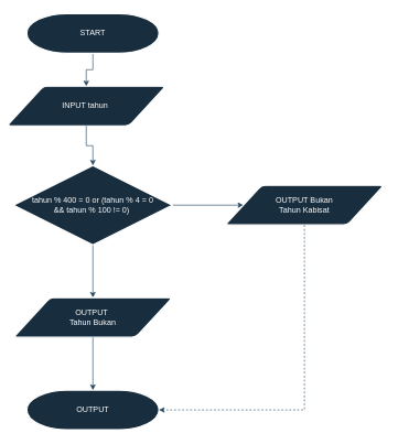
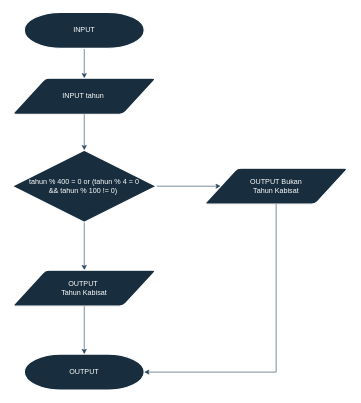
  <mxCell id="0" />
  <mxCell id="1" parent="0" />
  <mxCell id="2" style="edgeStyle=orthogonalEdgeStyle;rounded=0;orthogonalLoop=1;jettySize=auto;html=1;exitX=0.5;exitY=1;exitDx=0;exitDy=0;exitPerimeter=0;entryX=0.5;entryY=0;entryDx=0;entryDy=0;labelBackgroundColor=none;strokeColor=#23445D;fontColor=default;" edge="1" parent="1" source="3" target="4"><mxGeometry relative="1" as="geometry" /></mxCell>
- <mxCell id="3" value="START" style="strokeWidth=2;html=1;shape=mxgraph.flowchart.terminator;whiteSpace=wrap;labelBackgroundColor=none;fillColor=#182E3E;strokeColor=#FFFFFF;fontColor=#FFFFFF;" vertex="1" parent="1"><mxGeometry x="40" y="20" width="200" height="60" as="geometry" /></mxCell>
- <mxCell id="4" value="INPUT tahun&amp;nbsp;" style="shape=parallelogram;html=1;strokeWidth=2;perimeter=parallelogramPerimeter;whiteSpace=wrap;rounded=1;arcSize=12;size=0.23;labelBackgroundColor=none;fillColor=#182E3E;strokeColor=#FFFFFF;fontColor=#FFFFFF;" vertex="1" parent="1"><mxGeometry x="10" y="130" width="240" height="60" as="geometry" /></mxCell>
+ <mxCell id="3" value="INPUT" style="strokeWidth=2;html=1;shape=mxgraph.flowchart.terminator;whiteSpace=wrap;labelBackgroundColor=none;fillColor=#182E3E;strokeColor=#FFFFFF;fontColor=#FFFFFF;" vertex="1" parent="1"><mxGeometry x="40" y="20" width="200" height="60" as="geometry" /></mxCell>
+ <mxCell id="4" value="INPUT tahun&amp;nbsp;" style="shape=parallelogram;html=1;strokeWidth=2;perimeter=parallelogramPerimeter;whiteSpace=wrap;rounded=1;arcSize=12;size=0.23;labelBackgroundColor=none;fillColor=#182E3E;strokeColor=#FFFFFF;fontColor=#FFFFFF;" vertex="1" parent="1"><mxGeometry x="20" y="130" width="240" height="60" as="geometry" /></mxCell>
  <mxCell id="5" style="edgeStyle=orthogonalEdgeStyle;rounded=0;orthogonalLoop=1;jettySize=auto;html=1;exitX=1;exitY=0.5;exitDx=0;exitDy=0;exitPerimeter=0;labelBackgroundColor=none;strokeColor=#23445D;fontColor=default;" edge="1" parent="1" source="7" target="8"><mxGeometry relative="1" as="geometry" /></mxCell>
  <mxCell id="6" style="edgeStyle=orthogonalEdgeStyle;rounded=0;orthogonalLoop=1;jettySize=auto;html=1;exitX=0.5;exitY=1;exitDx=0;exitDy=0;exitPerimeter=0;entryX=0.5;entryY=0;entryDx=0;entryDy=0;labelBackgroundColor=none;strokeColor=#23445D;fontColor=default;" edge="1" parent="1" source="7" target="9"><mxGeometry relative="1" as="geometry" /></mxCell>
  <mxCell id="7" value="tahun % 400 = 0 or (tahun % 4 = 0&lt;br&gt;&amp;amp;&amp;amp; tahun % 100 != 0)&amp;nbsp;" style="strokeWidth=2;html=1;shape=mxgraph.flowchart.decision;whiteSpace=wrap;labelBackgroundColor=none;fillColor=#182E3E;strokeColor=#FFFFFF;fontColor=#FFFFFF;" vertex="1" parent="1"><mxGeometry x="20" y="250" width="240" height="120" as="geometry" /></mxCell>
  <mxCell id="8" value="OUTPUT Bukan&lt;br&gt;Tahun Kabisat" style="shape=parallelogram;html=1;strokeWidth=2;perimeter=parallelogramPerimeter;whiteSpace=wrap;rounded=1;arcSize=12;size=0.23;labelBackgroundColor=none;fillColor=#182E3E;strokeColor=#FFFFFF;fontColor=#FFFFFF;" vertex="1" parent="1"><mxGeometry x="340" y="280" width="240" height="60" as="geometry" /></mxCell>
- <mxCell id="9" value="OUTPUT&amp;nbsp;&lt;br&gt;Tahun Bukan" style="shape=parallelogram;html=1;strokeWidth=2;perimeter=parallelogramPerimeter;whiteSpace=wrap;rounded=1;arcSize=12;size=0.23;labelBackgroundColor=none;fillColor=#182E3E;strokeColor=#FFFFFF;fontColor=#FFFFFF;" vertex="1" parent="1"><mxGeometry x="20" y="450" width="240" height="60" as="geometry" /></mxCell>
+ <mxCell id="9" value="OUTPUT&amp;nbsp;&lt;br&gt;Tahun Kabisat" style="shape=parallelogram;html=1;strokeWidth=2;perimeter=parallelogramPerimeter;whiteSpace=wrap;rounded=1;arcSize=12;size=0.23;labelBackgroundColor=none;fillColor=#182E3E;strokeColor=#FFFFFF;fontColor=#FFFFFF;" vertex="1" parent="1"><mxGeometry x="20" y="450" width="240" height="60" as="geometry" /></mxCell>
  <mxCell id="10" value="OUTPUT" style="strokeWidth=2;html=1;shape=mxgraph.flowchart.terminator;whiteSpace=wrap;labelBackgroundColor=none;fillColor=#182E3E;strokeColor=#FFFFFF;fontColor=#FFFFFF;" vertex="1" parent="1"><mxGeometry x="40" y="590" width="200" height="60" as="geometry" /></mxCell>
  <mxCell id="11" style="edgeStyle=orthogonalEdgeStyle;rounded=0;orthogonalLoop=1;jettySize=auto;html=1;exitX=0.5;exitY=1;exitDx=0;exitDy=0;entryX=0.5;entryY=0;entryDx=0;entryDy=0;entryPerimeter=0;labelBackgroundColor=none;strokeColor=#23445D;fontColor=default;" edge="1" parent="1" source="4" target="7"><mxGeometry relative="1" as="geometry" /></mxCell>
  <mxCell id="12" style="edgeStyle=orthogonalEdgeStyle;rounded=0;orthogonalLoop=1;jettySize=auto;html=1;exitX=0.5;exitY=1;exitDx=0;exitDy=0;labelBackgroundColor=none;strokeColor=#23445D;fontColor=default;" edge="1" parent="1" source="9" target="10"><mxGeometry relative="1" as="geometry" /></mxCell>
- <mxCell id="13" style="edgeStyle=orthogonalEdgeStyle;rounded=0;orthogonalLoop=1;jettySize=auto;html=1;exitX=0.5;exitY=1;exitDx=0;exitDy=0;entryX=1;entryY=0.5;entryDx=0;entryDy=0;entryPerimeter=0;labelBackgroundColor=none;strokeColor=#23445D;fontColor=default;dashed=1;" edge="1" parent="1" source="8" target="10"><mxGeometry relative="1" as="geometry" /></mxCell>
+ <mxCell id="13" style="edgeStyle=orthogonalEdgeStyle;rounded=0;orthogonalLoop=1;jettySize=auto;html=1;exitX=0.5;exitY=1;exitDx=0;exitDy=0;entryX=1;entryY=0.5;entryDx=0;entryDy=0;entryPerimeter=0;labelBackgroundColor=none;strokeColor=#23445D;fontColor=default;" edge="1" parent="1" source="8" target="10"><mxGeometry relative="1" as="geometry" /></mxCell>
